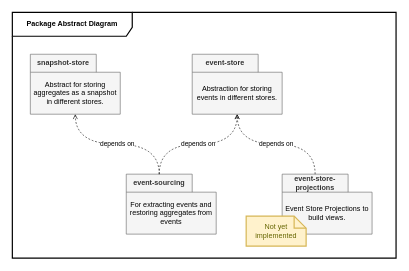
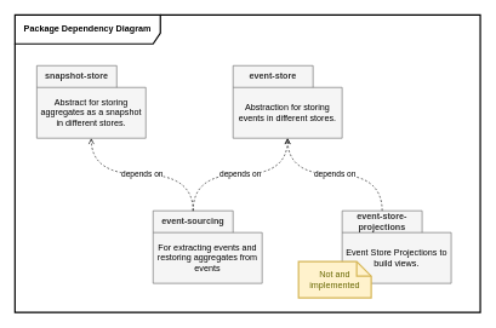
  <mxCell id="0" />
  <mxCell id="1" parent="0" />
  <mxCell id="2" value="event-sourcing" style="shape=folder;fontStyle=1;tabWidth=110;tabHeight=30;tabPosition=left;html=1;boundedLbl=1;labelInHeader=1;container=1;collapsible=0;whiteSpace=wrap;fillColor=#f5f5f5;fontColor=#333333;strokeColor=#666666;" parent="1" vertex="1"><mxGeometry x="210" y="290" width="150" height="100" as="geometry" /></mxCell>
  <mxCell id="3" value="For extracting events and restoring aggregates from events" style="html=1;strokeColor=none;resizeWidth=1;resizeHeight=1;fillColor=none;part=1;connectable=0;allowArrows=0;deletable=0;whiteSpace=wrap;" parent="2" vertex="1"><mxGeometry width="150" height="70" relative="1" as="geometry"><mxPoint y="30" as="offset" /></mxGeometry></mxCell>
  <mxCell id="4" value="event-store" style="shape=folder;fontStyle=1;tabWidth=110;tabHeight=30;tabPosition=left;html=1;boundedLbl=1;labelInHeader=1;container=1;collapsible=0;whiteSpace=wrap;fillColor=#f5f5f5;strokeColor=#666666;fontColor=#333333;" parent="1" vertex="1"><mxGeometry x="320" y="90" width="150" height="100" as="geometry" /></mxCell>
  <mxCell id="5" value="Abstraction for storing events in different stores." style="html=1;strokeColor=none;resizeWidth=1;resizeHeight=1;fillColor=none;part=1;connectable=0;allowArrows=0;deletable=0;whiteSpace=wrap;" parent="4" vertex="1"><mxGeometry width="150" height="70" relative="1" as="geometry"><mxPoint y="30" as="offset" /></mxGeometry></mxCell>
  <mxCell id="6" value="event-store-projections" style="shape=folder;fontStyle=1;tabWidth=110;tabHeight=30;tabPosition=left;html=1;boundedLbl=1;labelInHeader=1;container=1;collapsible=0;whiteSpace=wrap;fillColor=#f5f5f5;fontColor=#333333;strokeColor=#666666;" parent="1" vertex="1"><mxGeometry x="470" y="290" width="150" height="100" as="geometry" /></mxCell>
  <mxCell id="7" value="Event Store Projections to build views." style="html=1;strokeColor=none;resizeWidth=1;resizeHeight=1;fillColor=none;part=1;connectable=0;allowArrows=0;deletable=0;whiteSpace=wrap;" parent="6" vertex="1"><mxGeometry width="150" height="70" relative="1" as="geometry"><mxPoint y="30" as="offset" /></mxGeometry></mxCell>
  <mxCell id="8" value="snapshot-store" style="shape=folder;fontStyle=1;tabWidth=110;tabHeight=30;tabPosition=left;html=1;boundedLbl=1;labelInHeader=1;container=1;collapsible=0;whiteSpace=wrap;fillColor=#f5f5f5;strokeColor=#666666;fontColor=#333333;" parent="1" vertex="1"><mxGeometry x="50" y="90" width="150" height="100" as="geometry" /></mxCell>
  <mxCell id="9" value="Abstract for storing aggregates as a snapshot in different stores." style="html=1;strokeColor=none;resizeWidth=1;resizeHeight=1;fillColor=none;part=1;connectable=0;allowArrows=0;deletable=0;whiteSpace=wrap;" parent="8" vertex="1"><mxGeometry width="150" height="70" relative="1" as="geometry"><mxPoint y="30" as="offset" /></mxGeometry></mxCell>
  <mxCell id="10" value="depends on" style="edgeStyle=orthogonalEdgeStyle;rounded=0;orthogonalLoop=1;jettySize=auto;html=1;exitX=0;exitY=0;exitDx=55;exitDy=0;exitPerimeter=0;entryX=0.5;entryY=1;entryDx=0;entryDy=0;entryPerimeter=0;startArrow=none;startFill=0;dashed=1;endArrow=open;endFill=0;curved=1;" parent="1" source="2" target="8" edge="1"><mxGeometry relative="1" as="geometry" /></mxCell>
  <mxCell id="11" value="depends on" style="edgeStyle=orthogonalEdgeStyle;rounded=0;orthogonalLoop=1;jettySize=auto;html=1;exitX=0;exitY=0;exitDx=55;exitDy=0;exitPerimeter=0;startArrow=none;startFill=0;dashed=1;endArrow=open;endFill=0;curved=1;" parent="1" source="2" target="4" edge="1"><mxGeometry relative="1" as="geometry"><mxPoint x="325" y="310" as="sourcePoint" /><mxPoint x="210" y="200" as="targetPoint" /></mxGeometry></mxCell>
  <mxCell id="12" value="depends on" style="edgeStyle=orthogonalEdgeStyle;rounded=0;orthogonalLoop=1;jettySize=auto;html=1;exitX=0;exitY=0;exitDx=55;exitDy=0;exitPerimeter=0;startArrow=none;startFill=0;dashed=1;endArrow=open;endFill=0;curved=1;entryX=0.5;entryY=1;entryDx=0;entryDy=0;entryPerimeter=0;" parent="1" source="6" target="4" edge="1"><mxGeometry relative="1" as="geometry"><mxPoint x="255" y="350" as="sourcePoint" /><mxPoint x="405" y="200" as="targetPoint" /></mxGeometry></mxCell>
- <mxCell id="13" value="Package Abstract Diagram" style="shape=umlFrame;whiteSpace=wrap;html=1;pointerEvents=0;width=200;height=40;fontStyle=1;strokeWidth=2;" parent="1" vertex="1"><mxGeometry x="20" y="20" width="640" height="410" as="geometry" /></mxCell>
- <mxCell id="14" value="Not yet implemented" style="shape=note;strokeWidth=2;fontSize=12;size=20;whiteSpace=wrap;html=1;fillColor=#fff2cc;strokeColor=#d6b656;fontColor=#666600;" parent="1" vertex="1"><mxGeometry x="410" y="360" width="100" height="50" as="geometry" /></mxCell>
+ <mxCell id="13" value="Package Dependency Diagram" style="shape=umlFrame;whiteSpace=wrap;html=1;pointerEvents=0;width=200;height=40;fontStyle=1;strokeWidth=2;" parent="1" vertex="1"><mxGeometry x="20" y="20" width="640" height="410" as="geometry" /></mxCell>
+ <mxCell id="14" value="Not and implemented" style="shape=note;strokeWidth=2;fontSize=12;size=20;whiteSpace=wrap;html=1;fillColor=#fff2cc;strokeColor=#d6b656;fontColor=#666600;" parent="1" vertex="1"><mxGeometry x="410" y="360" width="100" height="50" as="geometry" /></mxCell>
